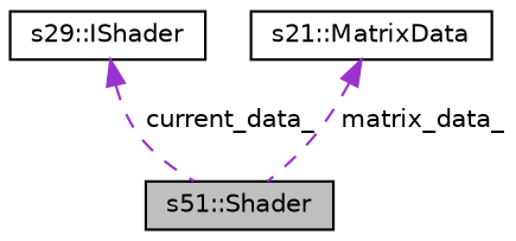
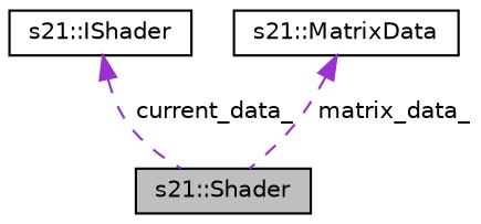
  digraph {
    node [color=black fillcolor=white fontname=Helvetica fontsize=10 shape=record style=filled]
    edge [color=darkorchid3 dir=back fontname=Helvetica fontsize=10 labelfontname=Helvetica labelfontsize=10 style=dashed]
-   n1 [fillcolor=grey75 fontcolor=black height=0.2 label="s51::Shader" width=0.4]
-   n2 [height=0.2 label="s29::IShader" width=0.4]
+   n1 [fillcolor=grey75 fontcolor=black height=0.2 label="s21::Shader" width=0.4]
+   n2 [height=0.2 label="s21::IShader" width=0.4]
    n3 [height=0.2 label="s21::MatrixData" width=0.4]
    n2 -> n1 [label=" current_data_"]
    n3 -> n1 [label=" matrix_data_"]
  }
